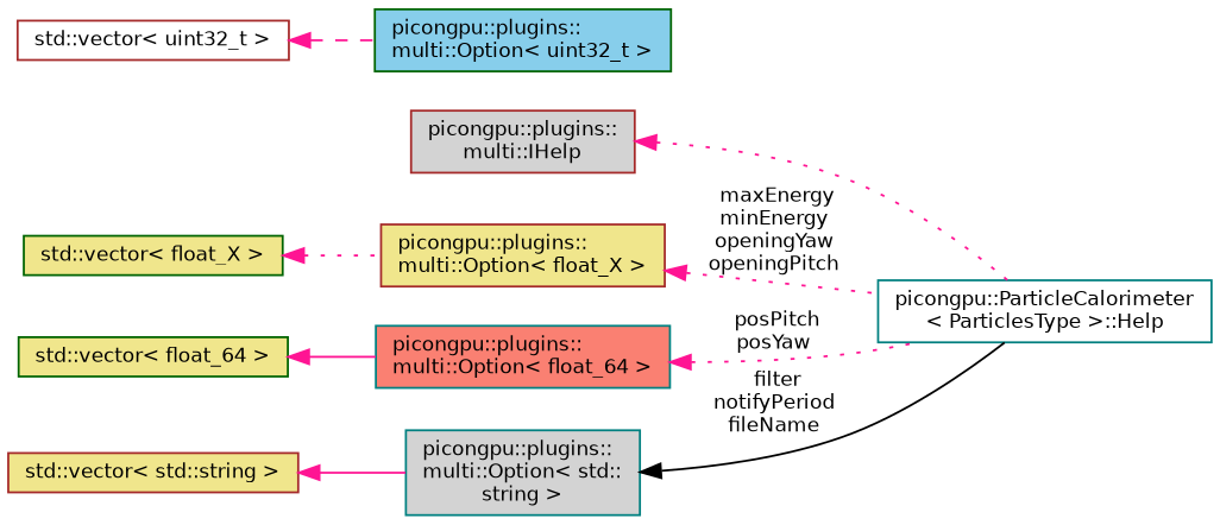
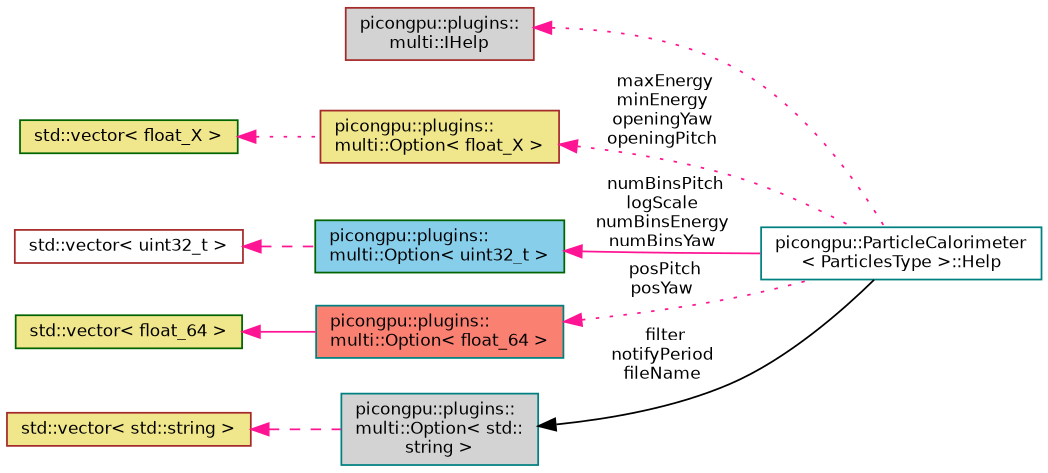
  digraph {
    rankdir=LR
    node [color=brown fillcolor=khaki fontname=Helvetica fontsize=10 shape=record style=filled]
    edge [color=deeppink dir=back fontname=Helvetica fontsize=10 labelfontname=Helvetica labelfontsize=10 style=dotted]
    n1 [color=teal fillcolor=white fontcolor=black height=0.2 label="picongpu::ParticleCalorimeter\l\< ParticlesType \>::Help" width=0.4]
    n2 [fillcolor=lightgrey height=0.2 label="picongpu::plugins::\lmulti::IHelp" width=0.4]
    n3 [height=0.2 label="picongpu::plugins::\lmulti::Option\< float_X \>" width=0.4]
    n4 [color=darkgreen height=0.2 label="std::vector\< float_X \>" width=0.4]
    n5 [color=darkgreen fillcolor=skyblue height=0.2 label="picongpu::plugins::\lmulti::Option\< uint32_t \>" width=0.4]
    n6 [fillcolor=white height=0.2 label="std::vector\< uint32_t  \>" width=0.4]
    n7 [color=teal fillcolor=salmon height=0.2 label="picongpu::plugins::\lmulti::Option\< float_64 \>" width=0.4]
    n8 [color=darkgreen height=0.2 label="std::vector\< float_64 \>" width=0.4]
    n9 [color=teal fillcolor=lightgrey height=0.2 label="picongpu::plugins::\lmulti::Option\< std::\lstring \>" width=0.4]
    n10 [height=0.2 label="std::vector\< std::string \>" width=0.4]
    n2 -> n1
    n3 -> n1 [label=" maxEnergy\nminEnergy\nopeningYaw\nopeningPitch"]
    n4 -> n3
+   n5 -> n1 [label=" numBinsPitch\nlogScale\nnumBinsEnergy\nnumBinsYaw" style=solid]
    n6 -> n5 [style=dashed]
    n7 -> n1 [label=" posPitch\nposYaw"]
    n8 -> n7 [style=solid]
    n9 -> n1 [color=black label=" filter\nnotifyPeriod\nfileName" style=solid]
-   n10 -> n9 [style=solid]
+   n10 -> n9 [style=dashed]
  }
